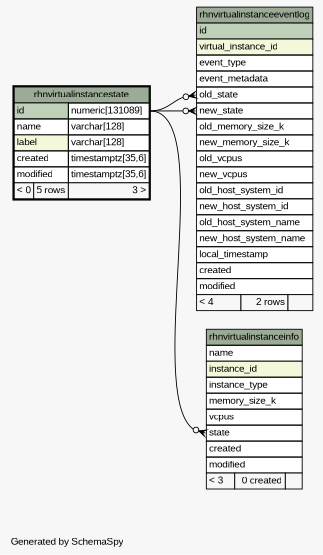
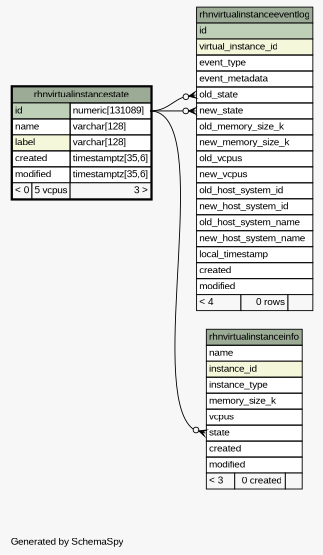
  digraph {
    bgcolor="#f7f7f7"
    fontname="Liberation Sans"
    fontsize=11
    label="\nGenerated by SchemaSpy"
    labeljust=l
    nodesep=0.18
    rankdir=RL
    ranksep=0.46
    node [fontname="Liberation Sans" fontsize=11 shape=plaintext]
    edge [arrowhead=none arrowsize=0.8 arrowtail=crowodot dir=back fontname="Liberation Sans" headport="id.type:e"]
-   n1 [label=<     <TABLE BORDER="0" CELLBORDER="1" CELLSPACING="0" BGCOLOR="#ffffff">       <TR><TD COLSPAN="3" BGCOLOR="#9bab96" ALIGN="CENTER">rhnvirtualinstanceeventlog</TD></TR>       <TR><TD PORT="id" COLSPAN="3" BGCOLOR="#bed1b8" ALIGN="LEFT">id</TD></TR>       <TR><TD PORT="virtual_instance_id" COLSPAN="3" BGCOLOR="#f4f7da" ALIGN="LEFT">virtual_instance_id</TD></TR>       <TR><TD PORT="event_type" COLSPAN="3" ALIGN="LEFT">event_type</TD></TR>       <TR><TD PORT="event_metadata" COLSPAN="3" ALIGN="LEFT">event_metadata</TD></TR>       <TR><TD PORT="old_state" COLSPAN="3" ALIGN="LEFT">old_state</TD></TR>       <TR><TD PORT="new_state" COLSPAN="3" ALIGN="LEFT">new_state</TD></TR>       <TR><TD PORT="old_memory_size_k" COLSPAN="3" ALIGN="LEFT">old_memory_size_k</TD></TR>       <TR><TD PORT="new_memory_size_k" COLSPAN="3" ALIGN="LEFT">new_memory_size_k</TD></TR>       <TR><TD PORT="old_vcpus" COLSPAN="3" ALIGN="LEFT">old_vcpus</TD></TR>       <TR><TD PORT="new_vcpus" COLSPAN="3" ALIGN="LEFT">new_vcpus</TD></TR>       <TR><TD PORT="old_host_system_id" COLSPAN="3" ALIGN="LEFT">old_host_system_id</TD></TR>       <TR><TD PORT="new_host_system_id" COLSPAN="3" ALIGN="LEFT">new_host_system_id</TD></TR>       <TR><TD PORT="old_host_system_name" COLSPAN="3" ALIGN="LEFT">old_host_system_name</TD></TR>       <TR><TD PORT="new_host_system_name" COLSPAN="3" ALIGN="LEFT">new_host_system_name</TD></TR>       <TR><TD PORT="local_timestamp" COLSPAN="3" ALIGN="LEFT">local_timestamp</TD></TR>       <TR><TD PORT="created" COLSPAN="3" ALIGN="LEFT">created</TD></TR>       <TR><TD PORT="modified" COLSPAN="3" ALIGN="LEFT">modified</TD></TR>       <TR><TD ALIGN="LEFT" BGCOLOR="#f7f7f7">&lt; 4</TD><TD ALIGN="RIGHT" BGCOLOR="#f7f7f7">2 rows</TD><TD ALIGN="RIGHT" BGCOLOR="#f7f7f7">  </TD></TR>     </TABLE>>]
-   n2 [label=<     <TABLE BORDER="2" CELLBORDER="1" CELLSPACING="0" BGCOLOR="#ffffff">       <TR><TD COLSPAN="3" BGCOLOR="#9bab96" ALIGN="CENTER">rhnvirtualinstancestate</TD></TR>       <TR><TD PORT="id" COLSPAN="2" BGCOLOR="#bed1b8" ALIGN="LEFT">id</TD><TD PORT="id.type" ALIGN="LEFT">numeric[131089]</TD></TR>       <TR><TD PORT="name" COLSPAN="2" ALIGN="LEFT">name</TD><TD PORT="name.type" ALIGN="LEFT">varchar[128]</TD></TR>       <TR><TD PORT="label" COLSPAN="2" BGCOLOR="#f4f7da" ALIGN="LEFT">label</TD><TD PORT="label.type" ALIGN="LEFT">varchar[128]</TD></TR>       <TR><TD PORT="created" COLSPAN="2" ALIGN="LEFT">created</TD><TD PORT="created.type" ALIGN="LEFT">timestamptz[35,6]</TD></TR>       <TR><TD PORT="modified" COLSPAN="2" ALIGN="LEFT">modified</TD><TD PORT="modified.type" ALIGN="LEFT">timestamptz[35,6]</TD></TR>       <TR><TD ALIGN="LEFT" BGCOLOR="#f7f7f7">&lt; 0</TD><TD ALIGN="RIGHT" BGCOLOR="#f7f7f7">5 rows</TD><TD ALIGN="RIGHT" BGCOLOR="#f7f7f7">3 &gt;</TD></TR>     </TABLE>>]
+   n1 [label=<     <TABLE BORDER="0" CELLBORDER="1" CELLSPACING="0" BGCOLOR="#ffffff">       <TR><TD COLSPAN="3" BGCOLOR="#9bab96" ALIGN="CENTER">rhnvirtualinstanceeventlog</TD></TR>       <TR><TD PORT="id" COLSPAN="3" BGCOLOR="#bed1b8" ALIGN="LEFT">id</TD></TR>       <TR><TD PORT="virtual_instance_id" COLSPAN="3" BGCOLOR="#f4f7da" ALIGN="LEFT">virtual_instance_id</TD></TR>       <TR><TD PORT="event_type" COLSPAN="3" ALIGN="LEFT">event_type</TD></TR>       <TR><TD PORT="event_metadata" COLSPAN="3" ALIGN="LEFT">event_metadata</TD></TR>       <TR><TD PORT="old_state" COLSPAN="3" ALIGN="LEFT">old_state</TD></TR>       <TR><TD PORT="new_state" COLSPAN="3" ALIGN="LEFT">new_state</TD></TR>       <TR><TD PORT="old_memory_size_k" COLSPAN="3" ALIGN="LEFT">old_memory_size_k</TD></TR>       <TR><TD PORT="new_memory_size_k" COLSPAN="3" ALIGN="LEFT">new_memory_size_k</TD></TR>       <TR><TD PORT="old_vcpus" COLSPAN="3" ALIGN="LEFT">old_vcpus</TD></TR>       <TR><TD PORT="new_vcpus" COLSPAN="3" ALIGN="LEFT">new_vcpus</TD></TR>       <TR><TD PORT="old_host_system_id" COLSPAN="3" ALIGN="LEFT">old_host_system_id</TD></TR>       <TR><TD PORT="new_host_system_id" COLSPAN="3" ALIGN="LEFT">new_host_system_id</TD></TR>       <TR><TD PORT="old_host_system_name" COLSPAN="3" ALIGN="LEFT">old_host_system_name</TD></TR>       <TR><TD PORT="new_host_system_name" COLSPAN="3" ALIGN="LEFT">new_host_system_name</TD></TR>       <TR><TD PORT="local_timestamp" COLSPAN="3" ALIGN="LEFT">local_timestamp</TD></TR>       <TR><TD PORT="created" COLSPAN="3" ALIGN="LEFT">created</TD></TR>       <TR><TD PORT="modified" COLSPAN="3" ALIGN="LEFT">modified</TD></TR>       <TR><TD ALIGN="LEFT" BGCOLOR="#f7f7f7">&lt; 4</TD><TD ALIGN="RIGHT" BGCOLOR="#f7f7f7">0 rows</TD><TD ALIGN="RIGHT" BGCOLOR="#f7f7f7">  </TD></TR>     </TABLE>>]
+   n2 [label=<     <TABLE BORDER="2" CELLBORDER="1" CELLSPACING="0" BGCOLOR="#ffffff">       <TR><TD COLSPAN="3" BGCOLOR="#9bab96" ALIGN="CENTER">rhnvirtualinstancestate</TD></TR>       <TR><TD PORT="id" COLSPAN="2" BGCOLOR="#bed1b8" ALIGN="LEFT">id</TD><TD PORT="id.type" ALIGN="LEFT">numeric[131089]</TD></TR>       <TR><TD PORT="name" COLSPAN="2" ALIGN="LEFT">name</TD><TD PORT="name.type" ALIGN="LEFT">varchar[128]</TD></TR>       <TR><TD PORT="label" COLSPAN="2" BGCOLOR="#f4f7da" ALIGN="LEFT">label</TD><TD PORT="label.type" ALIGN="LEFT">varchar[128]</TD></TR>       <TR><TD PORT="created" COLSPAN="2" ALIGN="LEFT">created</TD><TD PORT="created.type" ALIGN="LEFT">timestamptz[35,6]</TD></TR>       <TR><TD PORT="modified" COLSPAN="2" ALIGN="LEFT">modified</TD><TD PORT="modified.type" ALIGN="LEFT">timestamptz[35,6]</TD></TR>       <TR><TD ALIGN="LEFT" BGCOLOR="#f7f7f7">&lt; 0</TD><TD ALIGN="RIGHT" BGCOLOR="#f7f7f7">5 vcpus</TD><TD ALIGN="RIGHT" BGCOLOR="#f7f7f7">3 &gt;</TD></TR>     </TABLE>>]
    n3 [label=<     <TABLE BORDER="0" CELLBORDER="1" CELLSPACING="0" BGCOLOR="#ffffff">       <TR><TD COLSPAN="3" BGCOLOR="#9bab96" ALIGN="CENTER">rhnvirtualinstanceinfo</TD></TR>       <TR><TD PORT="name" COLSPAN="3" ALIGN="LEFT">name</TD></TR>       <TR><TD PORT="instance_id" COLSPAN="3" BGCOLOR="#f4f7da" ALIGN="LEFT">instance_id</TD></TR>       <TR><TD PORT="instance_type" COLSPAN="3" ALIGN="LEFT">instance_type</TD></TR>       <TR><TD PORT="memory_size_k" COLSPAN="3" ALIGN="LEFT">memory_size_k</TD></TR>       <TR><TD PORT="vcpus" COLSPAN="3" ALIGN="LEFT">vcpus</TD></TR>       <TR><TD PORT="state" COLSPAN="3" ALIGN="LEFT">state</TD></TR>       <TR><TD PORT="created" COLSPAN="3" ALIGN="LEFT">created</TD></TR>       <TR><TD PORT="modified" COLSPAN="3" ALIGN="LEFT">modified</TD></TR>       <TR><TD ALIGN="LEFT" BGCOLOR="#f7f7f7">&lt; 3</TD><TD ALIGN="RIGHT" BGCOLOR="#f7f7f7">0 created</TD><TD ALIGN="RIGHT" BGCOLOR="#f7f7f7">  </TD></TR>     </TABLE>>]
    n1 -> n2 [tailport="new_state:w"]
    n1 -> n2 [tailport="old_state:w"]
    n3 -> n2 [tailport="state:w"]
  }
